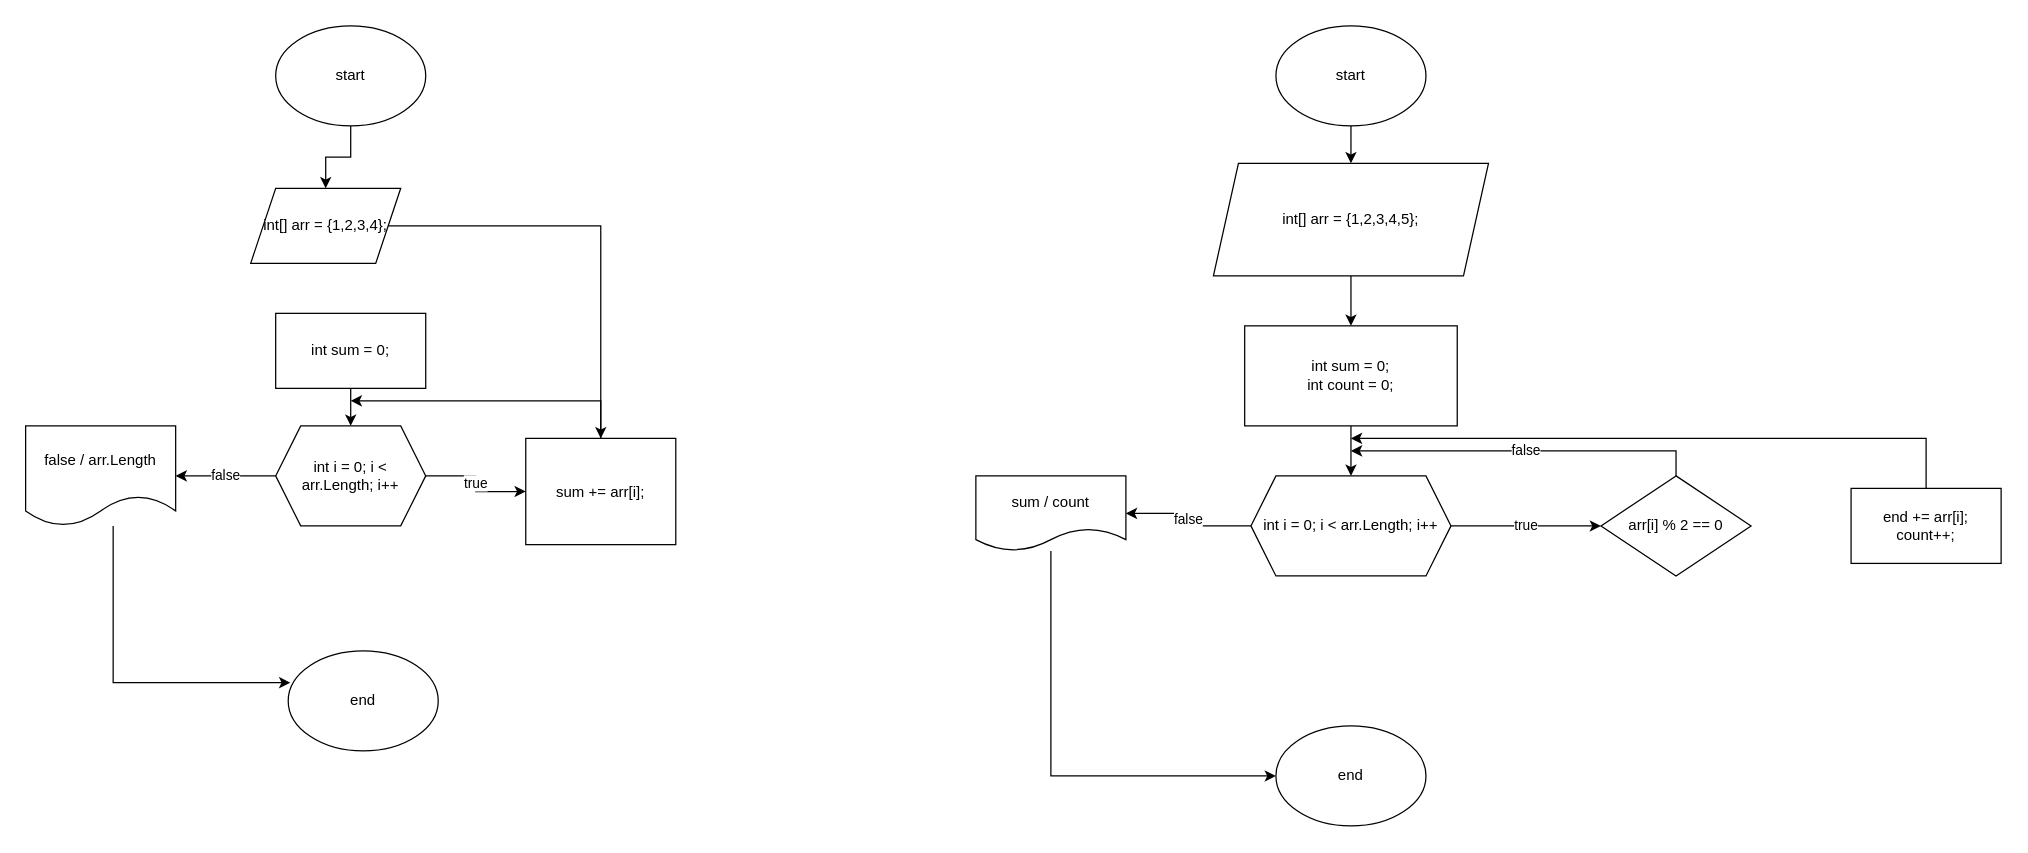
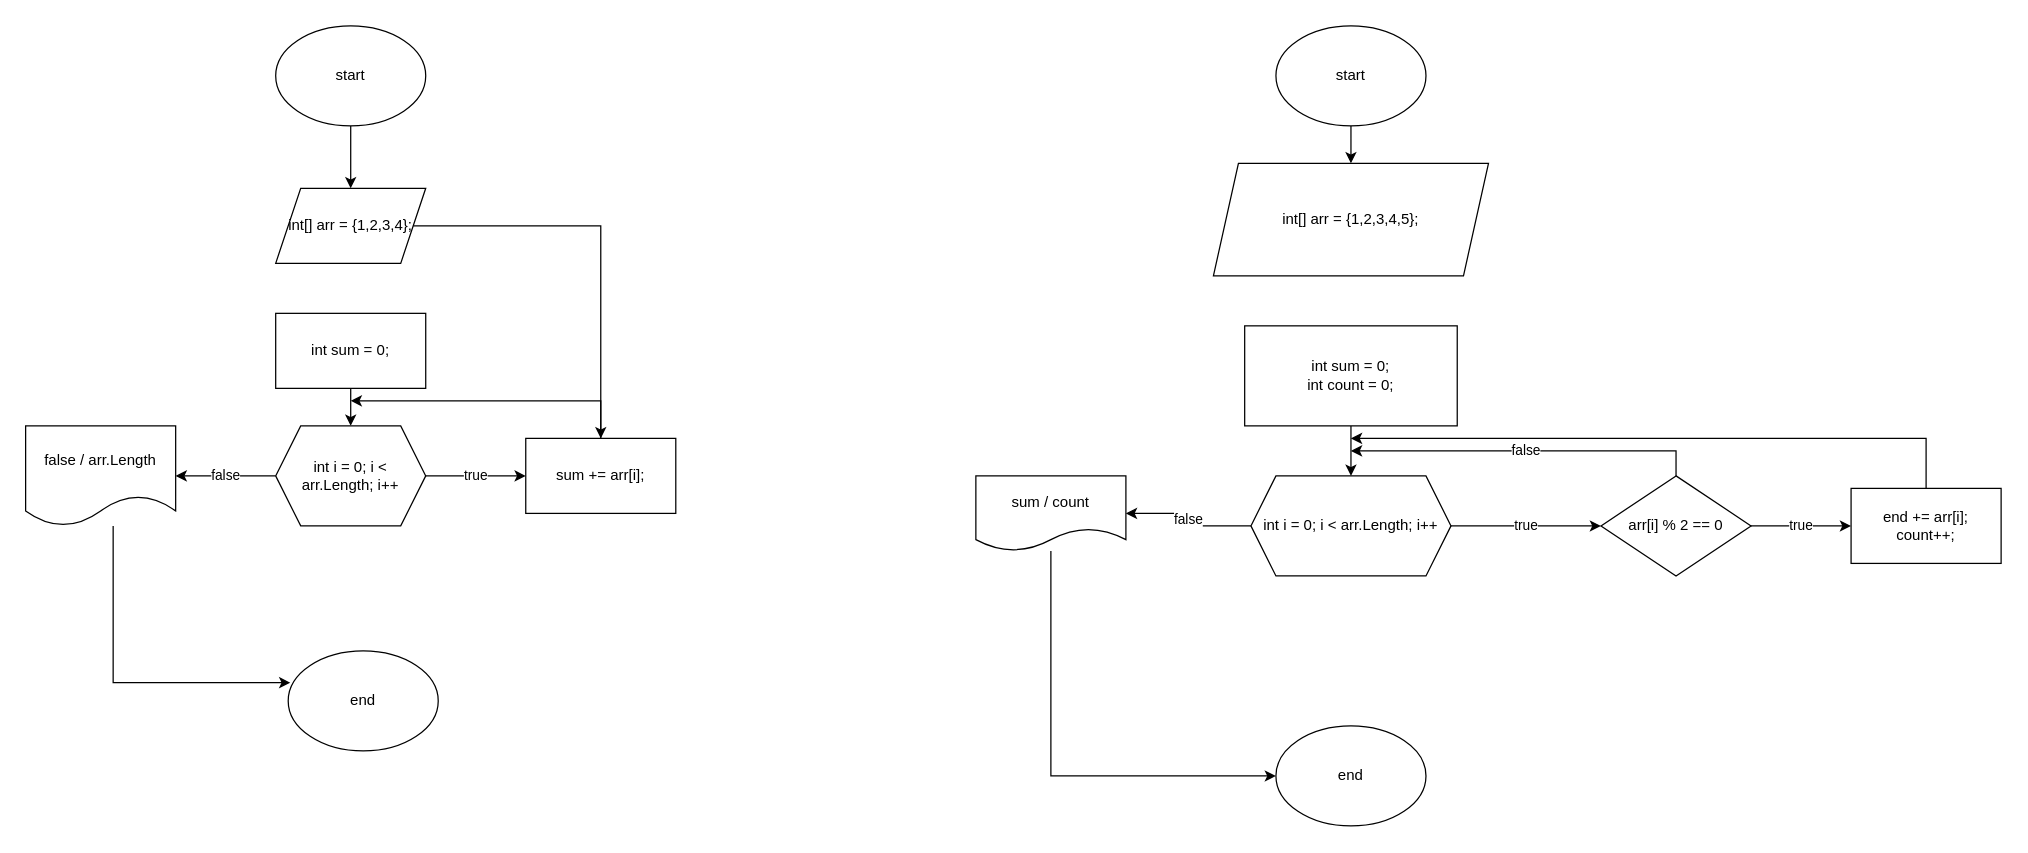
  <mxCell id="0" />
  <mxCell id="1" parent="0" />
  <mxCell id="2" value="" style="edgeStyle=orthogonalEdgeStyle;rounded=0;orthogonalLoop=1;jettySize=auto;html=1;" edge="1" parent="1" source="3" target="6"><mxGeometry relative="1" as="geometry" /></mxCell>
  <mxCell id="3" value="start" style="ellipse;whiteSpace=wrap;html=1;" vertex="1" parent="1"><mxGeometry x="220" y="20" width="120" height="80" as="geometry" /></mxCell>
  <mxCell id="4" value="end" style="ellipse;whiteSpace=wrap;html=1;" vertex="1" parent="1"><mxGeometry x="230" y="520" width="120" height="80" as="geometry" /></mxCell>
  <mxCell id="5" value="" style="edgeStyle=orthogonalEdgeStyle;rounded=0;orthogonalLoop=1;jettySize=auto;html=1;" edge="1" parent="1" source="6" target="13"><mxGeometry relative="1" as="geometry" /></mxCell>
- <mxCell id="6" value="int[] arr = {1,2,3,4};" style="shape=parallelogram;perimeter=parallelogramPerimeter;whiteSpace=wrap;html=1;fixedSize=1;" vertex="1" parent="1"><mxGeometry x="200" y="150" width="120" height="60" as="geometry" /></mxCell>
+ <mxCell id="6" value="int[] arr = {1,2,3,4};" style="shape=parallelogram;perimeter=parallelogramPerimeter;whiteSpace=wrap;html=1;fixedSize=1;" vertex="1" parent="1"><mxGeometry x="220" y="150" width="120" height="60" as="geometry" /></mxCell>
  <mxCell id="7" value="" style="edgeStyle=orthogonalEdgeStyle;rounded=0;orthogonalLoop=1;jettySize=auto;html=1;" edge="1" parent="1" source="8" target="11"><mxGeometry relative="1" as="geometry" /></mxCell>
  <mxCell id="8" value="int sum = 0;" style="whiteSpace=wrap;html=1;" vertex="1" parent="1"><mxGeometry x="220" y="250" width="120" height="60" as="geometry" /></mxCell>
  <mxCell id="9" value="true" style="edgeStyle=orthogonalEdgeStyle;rounded=0;orthogonalLoop=1;jettySize=auto;html=1;" edge="1" parent="1" source="11" target="13"><mxGeometry relative="1" as="geometry" /></mxCell>
  <mxCell id="10" value="false" style="edgeStyle=orthogonalEdgeStyle;rounded=0;orthogonalLoop=1;jettySize=auto;html=1;" edge="1" parent="1" source="11" target="14"><mxGeometry relative="1" as="geometry" /></mxCell>
  <mxCell id="11" value="int i = 0; i &amp;lt; arr.Length; i++" style="shape=hexagon;perimeter=hexagonPerimeter2;whiteSpace=wrap;html=1;fixedSize=1;" vertex="1" parent="1"><mxGeometry x="220" y="340" width="120" height="80" as="geometry" /></mxCell>
  <mxCell id="12" style="edgeStyle=orthogonalEdgeStyle;rounded=0;orthogonalLoop=1;jettySize=auto;html=1;" edge="1" parent="1" source="13"><mxGeometry relative="1" as="geometry"><mxPoint x="280" y="320" as="targetPoint" /><Array as="points"><mxPoint x="480" y="320" /></Array></mxGeometry></mxCell>
- <mxCell id="13" value="sum += arr[i];" style="whiteSpace=wrap;html=1;" vertex="1" parent="1"><mxGeometry x="420" y="350" width="120" height="85" as="geometry" /></mxCell>
+ <mxCell id="13" value="sum += arr[i];" style="whiteSpace=wrap;html=1;" vertex="1" parent="1"><mxGeometry x="420" y="350" width="120" height="60" as="geometry" /></mxCell>
  <mxCell id="14" value="false / arr.Length" style="shape=document;whiteSpace=wrap;html=1;boundedLbl=1;" vertex="1" parent="1"><mxGeometry x="20" y="340" width="120" height="80" as="geometry" /></mxCell>
  <mxCell id="15" style="edgeStyle=orthogonalEdgeStyle;rounded=0;orthogonalLoop=1;jettySize=auto;html=1;entryX=0.014;entryY=0.317;entryDx=0;entryDy=0;entryPerimeter=0;" edge="1" parent="1" source="14" target="4"><mxGeometry relative="1" as="geometry"><Array as="points"><mxPoint x="90" y="545" /></Array></mxGeometry></mxCell>
  <mxCell id="16" value="" style="edgeStyle=orthogonalEdgeStyle;rounded=0;orthogonalLoop=1;jettySize=auto;html=1;" edge="1" parent="1" source="17" target="20"><mxGeometry relative="1" as="geometry" /></mxCell>
  <mxCell id="17" value="start" style="ellipse;whiteSpace=wrap;html=1;" vertex="1" parent="1"><mxGeometry x="1020" y="20" width="120" height="80" as="geometry" /></mxCell>
  <mxCell id="18" value="end" style="ellipse;whiteSpace=wrap;html=1;" vertex="1" parent="1"><mxGeometry x="1020" y="580" width="120" height="80" as="geometry" /></mxCell>
- <mxCell id="19" value="" style="edgeStyle=orthogonalEdgeStyle;rounded=0;orthogonalLoop=1;jettySize=auto;html=1;" edge="1" parent="1" source="20" target="22"><mxGeometry relative="1" as="geometry" /></mxCell>
  <mxCell id="20" value="int[] arr = {1,2,3,4,5};" style="shape=parallelogram;perimeter=parallelogramPerimeter;whiteSpace=wrap;html=1;fixedSize=1;" vertex="1" parent="1"><mxGeometry x="970" y="130" width="220" height="90" as="geometry" /></mxCell>
  <mxCell id="21" value="" style="edgeStyle=orthogonalEdgeStyle;rounded=0;orthogonalLoop=1;jettySize=auto;html=1;" edge="1" parent="1" source="22" target="25"><mxGeometry relative="1" as="geometry" /></mxCell>
  <mxCell id="22" value="int sum = 0;&lt;div&gt;int count = 0;&lt;/div&gt;" style="whiteSpace=wrap;html=1;" vertex="1" parent="1"><mxGeometry x="995" y="260" width="170" height="80" as="geometry" /></mxCell>
  <mxCell id="23" value="true" style="edgeStyle=orthogonalEdgeStyle;rounded=0;orthogonalLoop=1;jettySize=auto;html=1;" edge="1" parent="1" source="25" target="28"><mxGeometry relative="1" as="geometry" /></mxCell>
  <mxCell id="24" value="false" style="edgeStyle=orthogonalEdgeStyle;rounded=0;orthogonalLoop=1;jettySize=auto;html=1;" edge="1" parent="1" source="25" target="32"><mxGeometry relative="1" as="geometry" /></mxCell>
  <mxCell id="25" value="int i = 0; i &amp;lt; arr.Length; i++" style="shape=hexagon;perimeter=hexagonPerimeter2;whiteSpace=wrap;html=1;fixedSize=1;" vertex="1" parent="1"><mxGeometry x="1000" y="380" width="160" height="80" as="geometry" /></mxCell>
+ <mxCell id="26" value="true" style="edgeStyle=orthogonalEdgeStyle;rounded=0;orthogonalLoop=1;jettySize=auto;html=1;" edge="1" parent="1" source="28" target="30"><mxGeometry relative="1" as="geometry" /></mxCell>
  <mxCell id="27" value="false" style="edgeStyle=orthogonalEdgeStyle;rounded=0;orthogonalLoop=1;jettySize=auto;html=1;" edge="1" parent="1" source="28"><mxGeometry relative="1" as="geometry"><mxPoint x="1080" y="360" as="targetPoint" /><Array as="points"><mxPoint x="1340" y="360" /></Array></mxGeometry></mxCell>
  <mxCell id="28" value="arr[i] % 2 == 0" style="rhombus;whiteSpace=wrap;html=1;" vertex="1" parent="1"><mxGeometry x="1280" y="380" width="120" height="80" as="geometry" /></mxCell>
  <mxCell id="29" style="edgeStyle=orthogonalEdgeStyle;rounded=0;orthogonalLoop=1;jettySize=auto;html=1;" edge="1" parent="1" source="30"><mxGeometry relative="1" as="geometry"><mxPoint x="1080" y="350" as="targetPoint" /><Array as="points"><mxPoint x="1540" y="350" /></Array></mxGeometry></mxCell>
  <mxCell id="30" value="end += arr[i];&lt;div&gt;count++;&lt;/div&gt;" style="whiteSpace=wrap;html=1;" vertex="1" parent="1"><mxGeometry x="1480" y="390" width="120" height="60" as="geometry" /></mxCell>
  <mxCell id="31" style="edgeStyle=orthogonalEdgeStyle;rounded=0;orthogonalLoop=1;jettySize=auto;html=1;entryX=0;entryY=0.5;entryDx=0;entryDy=0;" edge="1" parent="1" source="32" target="18"><mxGeometry relative="1" as="geometry"><Array as="points"><mxPoint x="840" y="620" /></Array></mxGeometry></mxCell>
  <mxCell id="32" value="sum / count" style="shape=document;whiteSpace=wrap;html=1;boundedLbl=1;" vertex="1" parent="1"><mxGeometry x="780" y="380" width="120" height="60" as="geometry" /></mxCell>
